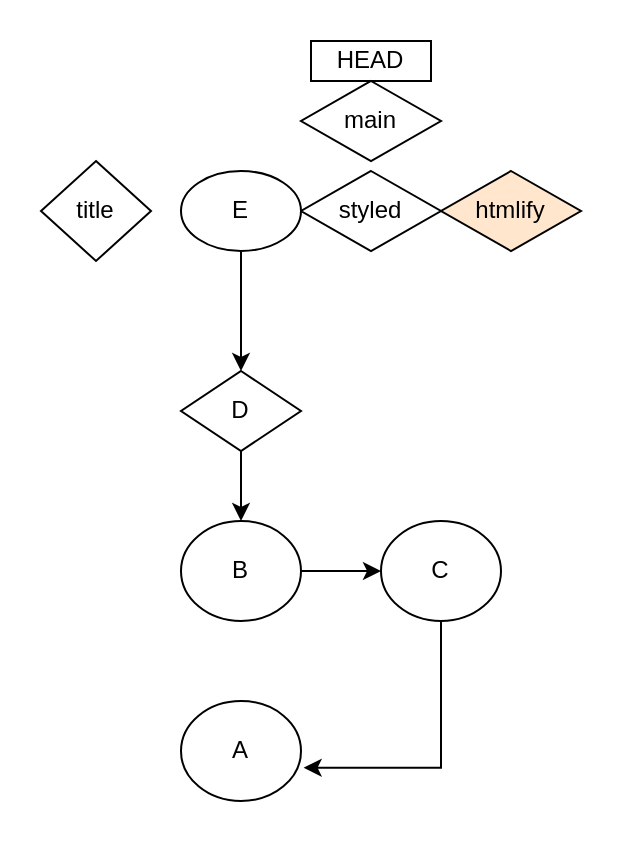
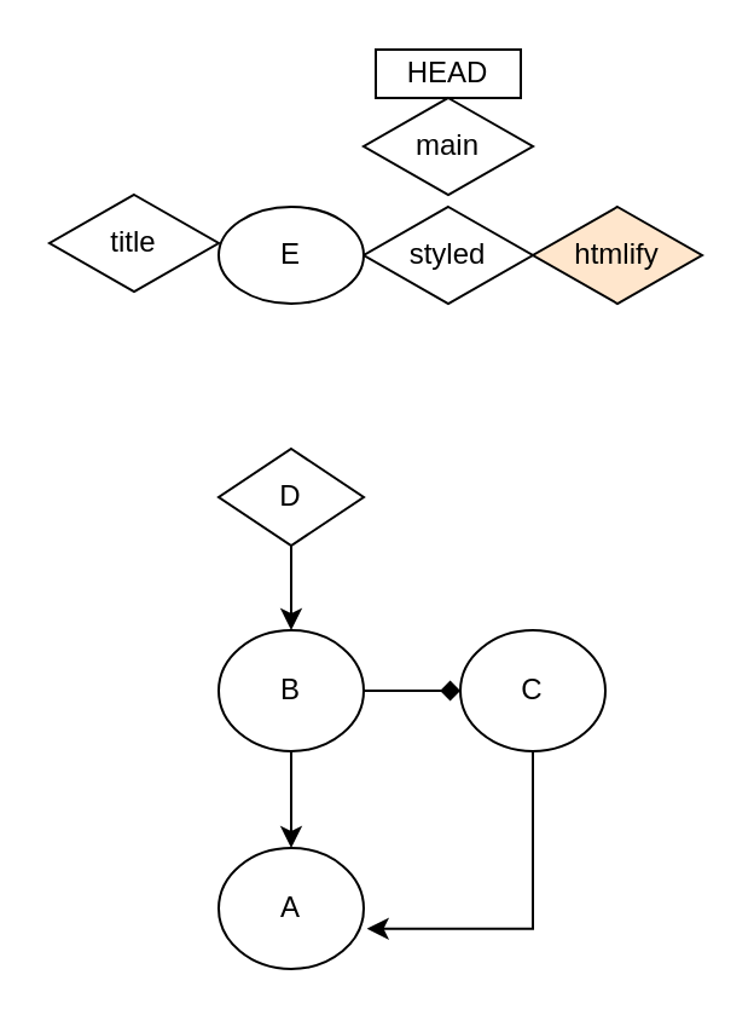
  <mxCell id="0" />
  <mxCell id="1" parent="0" />
  <mxCell id="2" value="A" style="ellipse;whiteSpace=wrap;html=1;" vertex="1" parent="1"><mxGeometry x="90" y="350" width="60" height="50" as="geometry" /></mxCell>
- <mxCell id="4" style="edgeStyle=orthogonalEdgeStyle;rounded=0;orthogonalLoop=1;jettySize=auto;html=1;entryX=0;entryY=0.5;entryDx=0;entryDy=0;" edge="1" parent="1" source="5" target="6"><mxGeometry relative="1" as="geometry" /></mxCell>
+ <mxCell id="3" value="" style="edgeStyle=orthogonalEdgeStyle;rounded=0;orthogonalLoop=1;jettySize=auto;html=1;" edge="1" parent="1" source="5" target="2"><mxGeometry relative="1" as="geometry" /></mxCell>
+ <mxCell id="4" style="edgeStyle=orthogonalEdgeStyle;rounded=0;orthogonalLoop=1;jettySize=auto;html=1;entryX=0;entryY=0.5;entryDx=0;entryDy=0;endArrow=diamond;" edge="1" parent="1" source="5" target="6"><mxGeometry relative="1" as="geometry" /></mxCell>
  <mxCell id="5" value="B" style="ellipse;whiteSpace=wrap;html=1;" vertex="1" parent="1"><mxGeometry x="90" y="260" width="60" height="50" as="geometry" /></mxCell>
  <mxCell id="6" value="C" style="ellipse;whiteSpace=wrap;html=1;" vertex="1" parent="1"><mxGeometry x="190" y="260" width="60" height="50" as="geometry" /></mxCell>
  <mxCell id="7" value="styled" style="rhombus;whiteSpace=wrap;html=1;" vertex="1" parent="1"><mxGeometry x="150" y="85" width="70" height="40" as="geometry" /></mxCell>
  <mxCell id="8" value="HEAD" style="rounded=0;whiteSpace=wrap;html=1;" vertex="1" parent="1"><mxGeometry x="155" y="20" width="60" height="20" as="geometry" /></mxCell>
  <mxCell id="9" value="main" style="rhombus;whiteSpace=wrap;html=1;" vertex="1" parent="1"><mxGeometry x="150" y="40" width="70" height="40" as="geometry" /></mxCell>
  <mxCell id="10" value="htmlify" style="rhombus;whiteSpace=wrap;html=1;fillColor=#ffe6cc;" vertex="1" parent="1"><mxGeometry x="220" y="85" width="70" height="40" as="geometry" /></mxCell>
  <mxCell id="11" value="" style="edgeStyle=orthogonalEdgeStyle;rounded=0;orthogonalLoop=1;jettySize=auto;html=1;" edge="1" parent="1" source="12" target="5"><mxGeometry relative="1" as="geometry" /></mxCell>
  <mxCell id="12" value="D" style="rhombus;whiteSpace=wrap;html=1;" vertex="1" parent="1"><mxGeometry x="90" y="185" width="60" height="40" as="geometry" /></mxCell>
- <mxCell id="13" value="title" style="rhombus;whiteSpace=wrap;html=1;" vertex="1" parent="1"><mxGeometry x="20" y="80" width="55" height="50" as="geometry" /></mxCell>
- <mxCell id="14" value="" style="edgeStyle=orthogonalEdgeStyle;rounded=0;orthogonalLoop=1;jettySize=auto;html=1;" edge="1" parent="1" source="15" target="12"><mxGeometry relative="1" as="geometry" /></mxCell>
+ <mxCell id="13" value="title" style="rhombus;whiteSpace=wrap;html=1;" vertex="1" parent="1"><mxGeometry x="20" y="80" width="70" height="40" as="geometry" /></mxCell>
  <mxCell id="15" value="E" style="ellipse;whiteSpace=wrap;html=1;" vertex="1" parent="1"><mxGeometry x="90" y="85" width="60" height="40" as="geometry" /></mxCell>
  <mxCell id="16" style="edgeStyle=orthogonalEdgeStyle;rounded=0;orthogonalLoop=1;jettySize=auto;html=1;exitX=0.5;exitY=1;exitDx=0;exitDy=0;entryX=1.022;entryY=0.667;entryDx=0;entryDy=0;entryPerimeter=0;" edge="1" parent="1" source="6" target="2"><mxGeometry relative="1" as="geometry"><Array as="points"><mxPoint x="220" y="383" /></Array></mxGeometry></mxCell>
